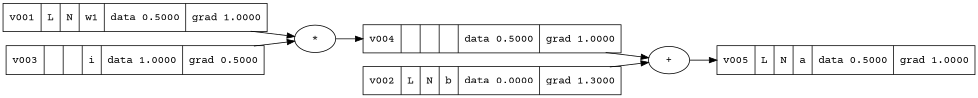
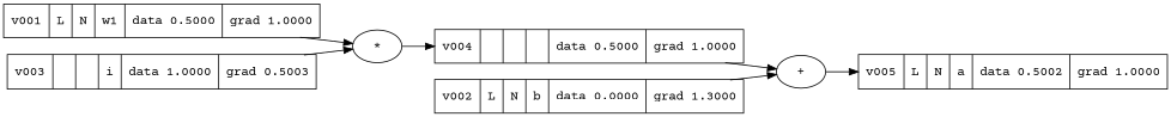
  digraph {
    fontname="Courier Prime"
    rankdir=LR
    node [fontname="Courier Prime" shape=record]
    edge [fontname="Courier Prime"]
    n1 [label="{ v001 |L |N |w1 | data 0.5000 | grad 1.0000 }"]
    n2 [label="*" shape=""]
    n3 [label="{ v004 | | | | data 0.5000 | grad 1.0000 }"]
-   n4 [label="{ v003 | | |i | data 1.0000 | grad 0.5000 }"]
-   n5 [label="{ v005 |L |N |a | data 0.5000 | grad 1.0000 }"]
+   n4 [label="{ v003 | | |i | data 1.0000 | grad 0.5003 }"]
+   n5 [label="{ v005 |L |N |a | data 0.5002 | grad 1.0000 }"]
    n6 [label="+" shape=""]
    n7 [label="{ v002 |L |N |b | data 0.0000 | grad 1.3000 }"]
    n1 -> n2
    n2 -> n3
    n3 -> n6
    n4 -> n2
    n6 -> n5
    n7 -> n6
  }
